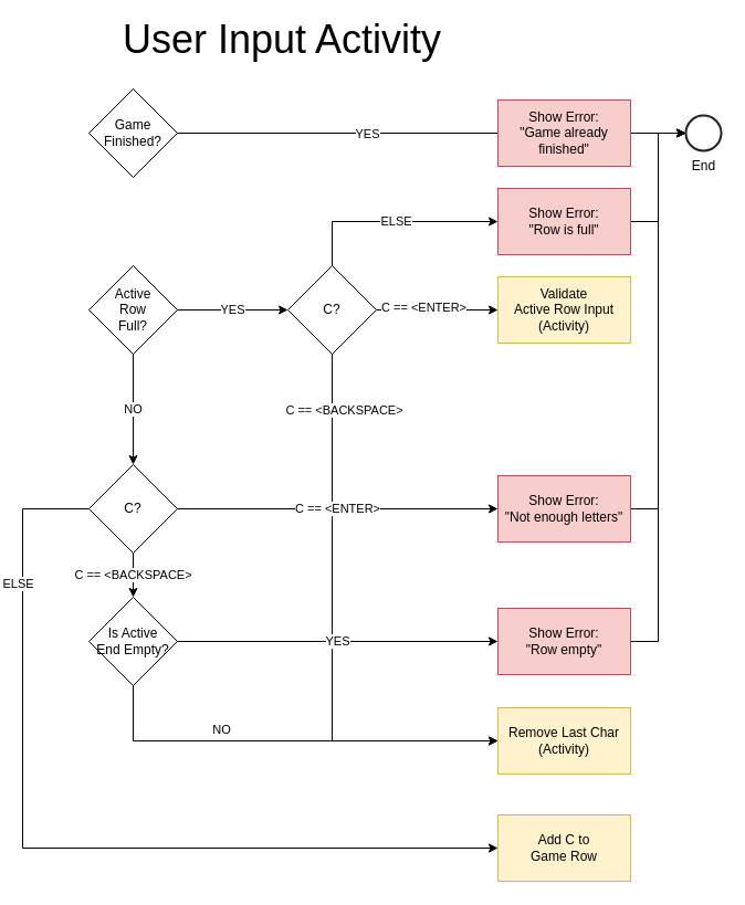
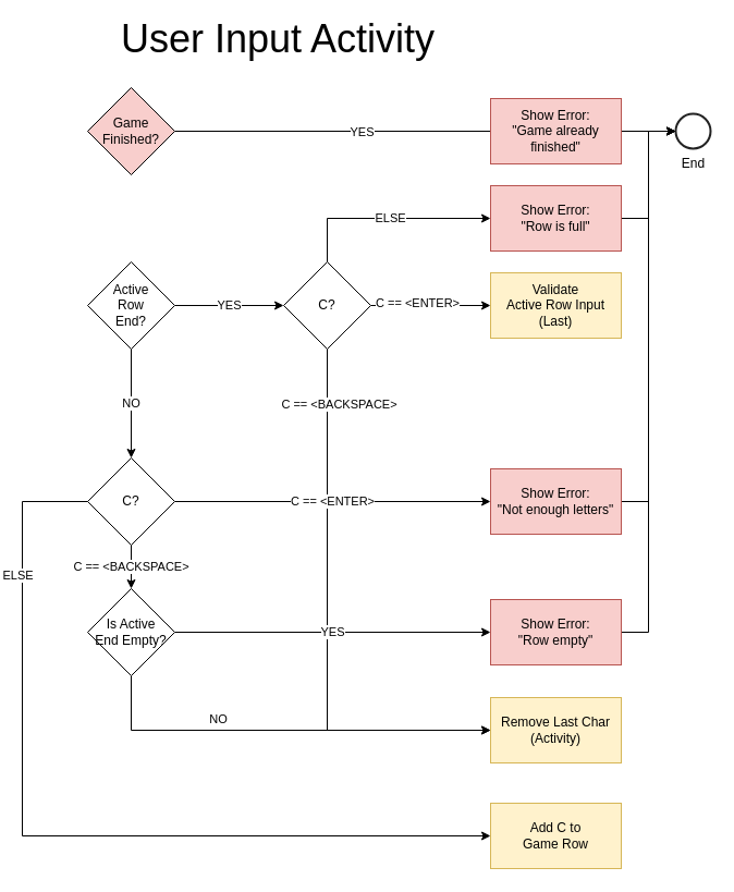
  <mxCell id="0" />
  <mxCell id="1" parent="0" />
  <mxCell id="2" style="edgeStyle=orthogonalEdgeStyle;rounded=0;orthogonalLoop=1;jettySize=auto;html=1;entryX=0;entryY=0.5;entryDx=0;entryDy=0;" edge="1" parent="1" source="4" target="6"><mxGeometry relative="1" as="geometry"><Array as="points"><mxPoint x="520" y="120" /><mxPoint x="520" y="120" /></Array></mxGeometry></mxCell>
  <mxCell id="3" value="YES" style="edgeLabel;html=1;align=center;verticalAlign=middle;resizable=0;points=[];" vertex="1" connectable="0" parent="2"><mxGeometry x="-0.203" relative="1" as="geometry"><mxPoint as="offset" /></mxGeometry></mxCell>
- <mxCell id="4" value="Game&lt;br&gt;Finished?" style="rhombus;whiteSpace=wrap;html=1;" vertex="1" parent="1"><mxGeometry x="80" y="80" width="80" height="80" as="geometry" /></mxCell>
+ <mxCell id="4" value="Game&lt;br&gt;Finished?" style="rhombus;whiteSpace=wrap;html=1;fillColor=#f8cecc;" vertex="1" parent="1"><mxGeometry x="80" y="80" width="80" height="80" as="geometry" /></mxCell>
  <mxCell id="5" style="edgeStyle=orthogonalEdgeStyle;rounded=0;orthogonalLoop=1;jettySize=auto;html=1;" edge="1" parent="1" source="6" target="7"><mxGeometry relative="1" as="geometry" /></mxCell>
  <mxCell id="6" value="Show Error:&lt;br&gt;&quot;Game already finished&quot;" style="whiteSpace=wrap;html=1;fillColor=#f8cecc;strokeColor=#b85450;" vertex="1" parent="1"><mxGeometry x="450" y="90" width="120" height="60" as="geometry" /></mxCell>
  <mxCell id="7" value="End" style="html=1;verticalLabelPosition=bottom;labelBackgroundColor=#ffffff;verticalAlign=top;shadow=0;dashed=0;strokeWidth=2;shape=mxgraph.ios7.misc.circle;strokeColor=#222222;fillColor=none;" vertex="1" parent="1"><mxGeometry x="620" y="104" width="32" height="32" as="geometry" /></mxCell>
  <mxCell id="8" value="YES" style="edgeStyle=orthogonalEdgeStyle;rounded=0;orthogonalLoop=1;jettySize=auto;html=1;entryX=0;entryY=0.5;entryDx=0;entryDy=0;" edge="1" parent="1" source="10" target="17"><mxGeometry relative="1" as="geometry"><mxPoint x="260" y="280" as="targetPoint" /></mxGeometry></mxCell>
  <mxCell id="9" value="NO" style="edgeStyle=orthogonalEdgeStyle;rounded=0;orthogonalLoop=1;jettySize=auto;html=1;entryX=0.5;entryY=0;entryDx=0;entryDy=0;" edge="1" parent="1" source="10" target="25"><mxGeometry relative="1" as="geometry"><mxPoint x="120" y="390" as="targetPoint" /></mxGeometry></mxCell>
- <mxCell id="10" value="Active&lt;br&gt;Row&lt;br&gt;Full?" style="rhombus;whiteSpace=wrap;html=1;" vertex="1" parent="1"><mxGeometry x="80" y="240" width="80" height="80" as="geometry" /></mxCell>
+ <mxCell id="10" value="Active&lt;br&gt;Row&lt;br&gt;End?" style="rhombus;whiteSpace=wrap;html=1;" vertex="1" parent="1"><mxGeometry x="80" y="240" width="80" height="80" as="geometry" /></mxCell>
  <mxCell id="11" style="edgeStyle=orthogonalEdgeStyle;rounded=0;orthogonalLoop=1;jettySize=auto;html=1;entryX=0;entryY=0.5;entryDx=0;entryDy=0;" edge="1" parent="1" source="17" target="18"><mxGeometry relative="1" as="geometry"><mxPoint x="460" y="280" as="targetPoint" /></mxGeometry></mxCell>
  <mxCell id="12" value="C == &amp;lt;ENTER&amp;gt;" style="edgeLabel;html=1;align=center;verticalAlign=middle;resizable=0;points=[];" vertex="1" connectable="0" parent="11"><mxGeometry x="-0.233" y="3" relative="1" as="geometry"><mxPoint as="offset" /></mxGeometry></mxCell>
  <mxCell id="13" style="edgeStyle=orthogonalEdgeStyle;rounded=0;orthogonalLoop=1;jettySize=auto;html=1;entryX=0;entryY=0.5;entryDx=0;entryDy=0;" edge="1" parent="1" source="17" target="20"><mxGeometry relative="1" as="geometry"><Array as="points"><mxPoint x="300" y="670" /></Array></mxGeometry></mxCell>
  <mxCell id="14" value="C == &amp;lt;BACKSPACE&amp;gt;" style="edgeLabel;html=1;align=center;verticalAlign=middle;resizable=0;points=[];" vertex="1" connectable="0" parent="13"><mxGeometry x="0.376" y="-2" relative="1" as="geometry"><mxPoint x="12" y="-294" as="offset" /></mxGeometry></mxCell>
  <mxCell id="15" style="edgeStyle=orthogonalEdgeStyle;rounded=0;orthogonalLoop=1;jettySize=auto;html=1;entryX=0;entryY=0.5;entryDx=0;entryDy=0;exitX=0.5;exitY=0;exitDx=0;exitDy=0;" edge="1" parent="1" source="17" target="22"><mxGeometry relative="1" as="geometry" /></mxCell>
  <mxCell id="16" value="ELSE" style="edgeLabel;html=1;align=center;verticalAlign=middle;resizable=0;points=[];" vertex="1" connectable="0" parent="15"><mxGeometry x="0.017" y="1" relative="1" as="geometry"><mxPoint as="offset" /></mxGeometry></mxCell>
  <mxCell id="17" value="C?" style="rhombus;whiteSpace=wrap;html=1;" vertex="1" parent="1"><mxGeometry x="260" y="240" width="80" height="80" as="geometry" /></mxCell>
- <mxCell id="18" value="Validate&lt;br&gt;Active Row Input&lt;br&gt;(Activity)" style="whiteSpace=wrap;html=1;fillColor=#fff2cc;strokeColor=#d6b656;" vertex="1" parent="1"><mxGeometry x="450" y="250" width="120" height="60" as="geometry" /></mxCell>
+ <mxCell id="18" value="Validate&lt;br&gt;Active Row Input&lt;br&gt;(Last)" style="whiteSpace=wrap;html=1;fillColor=#fff2cc;strokeColor=#d6b656;" vertex="1" parent="1"><mxGeometry x="450" y="250" width="120" height="60" as="geometry" /></mxCell>
  <mxCell id="19" value="&lt;span style=&quot;font-size: 36px; font-weight: 400;&quot;&gt;User Input Activity&lt;/span&gt;" style="text;html=1;strokeColor=none;fillColor=none;align=center;verticalAlign=middle;whiteSpace=wrap;rounded=0;fontStyle=1" vertex="1" parent="1"><mxGeometry x="60" y="20" width="390" height="30" as="geometry" /></mxCell>
  <mxCell id="20" value="Remove Last Char&lt;br&gt;(Activity)" style="whiteSpace=wrap;html=1;fillColor=#fff2cc;strokeColor=#d6b656;" vertex="1" parent="1"><mxGeometry x="450" y="640" width="120" height="60" as="geometry" /></mxCell>
  <mxCell id="21" style="edgeStyle=orthogonalEdgeStyle;rounded=0;orthogonalLoop=1;jettySize=auto;html=1;entryX=0;entryY=0.5;entryDx=0;entryDy=0;entryPerimeter=0;" edge="1" parent="1" source="22" target="7"><mxGeometry relative="1" as="geometry" /></mxCell>
  <mxCell id="22" value="Show Error:&lt;br&gt;&quot;Row is full&quot;" style="whiteSpace=wrap;html=1;fillColor=#f8cecc;strokeColor=#b85450;" vertex="1" parent="1"><mxGeometry x="450" y="170" width="120" height="60" as="geometry" /></mxCell>
  <mxCell id="23" value="C == &amp;lt;ENTER&amp;gt;" style="edgeStyle=orthogonalEdgeStyle;rounded=0;orthogonalLoop=1;jettySize=auto;html=1;entryX=0;entryY=0.5;entryDx=0;entryDy=0;" edge="1" parent="1" source="25" target="27"><mxGeometry relative="1" as="geometry"><mxPoint x="280" y="430" as="targetPoint" /></mxGeometry></mxCell>
  <mxCell id="24" value="C == &amp;lt;BACKSPACE&amp;gt;" style="edgeStyle=orthogonalEdgeStyle;rounded=0;orthogonalLoop=1;jettySize=auto;html=1;exitX=0.5;exitY=1;exitDx=0;exitDy=0;" edge="1" parent="1" source="25" target="32"><mxGeometry relative="1" as="geometry"><mxPoint x="120" y="560" as="targetPoint" /></mxGeometry></mxCell>
  <mxCell id="25" value="C?" style="rhombus;whiteSpace=wrap;html=1;" vertex="1" parent="1"><mxGeometry x="80" y="420" width="80" height="80" as="geometry" /></mxCell>
  <mxCell id="26" style="edgeStyle=orthogonalEdgeStyle;rounded=0;orthogonalLoop=1;jettySize=auto;html=1;entryX=0;entryY=0.5;entryDx=0;entryDy=0;entryPerimeter=0;" edge="1" parent="1" source="27" target="7"><mxGeometry relative="1" as="geometry" /></mxCell>
  <mxCell id="27" value="Show Error:&lt;br&gt;&quot;Not enough letters&quot;" style="whiteSpace=wrap;html=1;fillColor=#f8cecc;strokeColor=#b85450;" vertex="1" parent="1"><mxGeometry x="450" y="430" width="120" height="60" as="geometry" /></mxCell>
  <mxCell id="28" value="YES" style="edgeStyle=orthogonalEdgeStyle;rounded=0;orthogonalLoop=1;jettySize=auto;html=1;entryX=0;entryY=0.5;entryDx=0;entryDy=0;" edge="1" parent="1" source="32" target="34"><mxGeometry relative="1" as="geometry"><mxPoint x="330" y="580" as="targetPoint" /></mxGeometry></mxCell>
  <mxCell id="29" value="NO" style="edgeStyle=orthogonalEdgeStyle;rounded=0;orthogonalLoop=1;jettySize=auto;html=1;entryX=0;entryY=0.5;entryDx=0;entryDy=0;" edge="1" parent="1" source="32" target="20"><mxGeometry x="-0.316" y="10" relative="1" as="geometry"><mxPoint x="120" y="670" as="targetPoint" /><Array as="points"><mxPoint x="120" y="670" /></Array><mxPoint as="offset" /></mxGeometry></mxCell>
  <mxCell id="30" style="edgeStyle=orthogonalEdgeStyle;rounded=0;orthogonalLoop=1;jettySize=auto;html=1;entryX=0;entryY=0.5;entryDx=0;entryDy=0;exitX=0;exitY=0.5;exitDx=0;exitDy=0;" edge="1" parent="1" source="25" target="35"><mxGeometry relative="1" as="geometry"><Array as="points"><mxPoint x="20" y="460" /><mxPoint x="20" y="767" /></Array></mxGeometry></mxCell>
  <mxCell id="31" value="ELSE" style="edgeLabel;html=1;align=center;verticalAlign=middle;resizable=0;points=[];" vertex="1" connectable="0" parent="30"><mxGeometry x="-0.681" y="-5" relative="1" as="geometry"><mxPoint as="offset" /></mxGeometry></mxCell>
  <mxCell id="32" value="Is Active &lt;br&gt;End Empty?" style="rhombus;whiteSpace=wrap;html=1;" vertex="1" parent="1"><mxGeometry x="80" y="540" width="80" height="80" as="geometry" /></mxCell>
  <mxCell id="33" style="edgeStyle=orthogonalEdgeStyle;rounded=0;orthogonalLoop=1;jettySize=auto;html=1;entryX=0;entryY=0.5;entryDx=0;entryDy=0;entryPerimeter=0;" edge="1" parent="1" source="34" target="7"><mxGeometry relative="1" as="geometry" /></mxCell>
  <mxCell id="34" value="Show Error:&lt;br&gt;&quot;Row empty&quot;" style="whiteSpace=wrap;html=1;fillColor=#f8cecc;strokeColor=#b85450;" vertex="1" parent="1"><mxGeometry x="450" y="550" width="120" height="60" as="geometry" /></mxCell>
  <mxCell id="35" value="Add C to&lt;br&gt;Game Row" style="whiteSpace=wrap;html=1;fillColor=#fff2cc;strokeColor=#d6b656;" vertex="1" parent="1"><mxGeometry x="450" y="737" width="120" height="60" as="geometry" /></mxCell>
